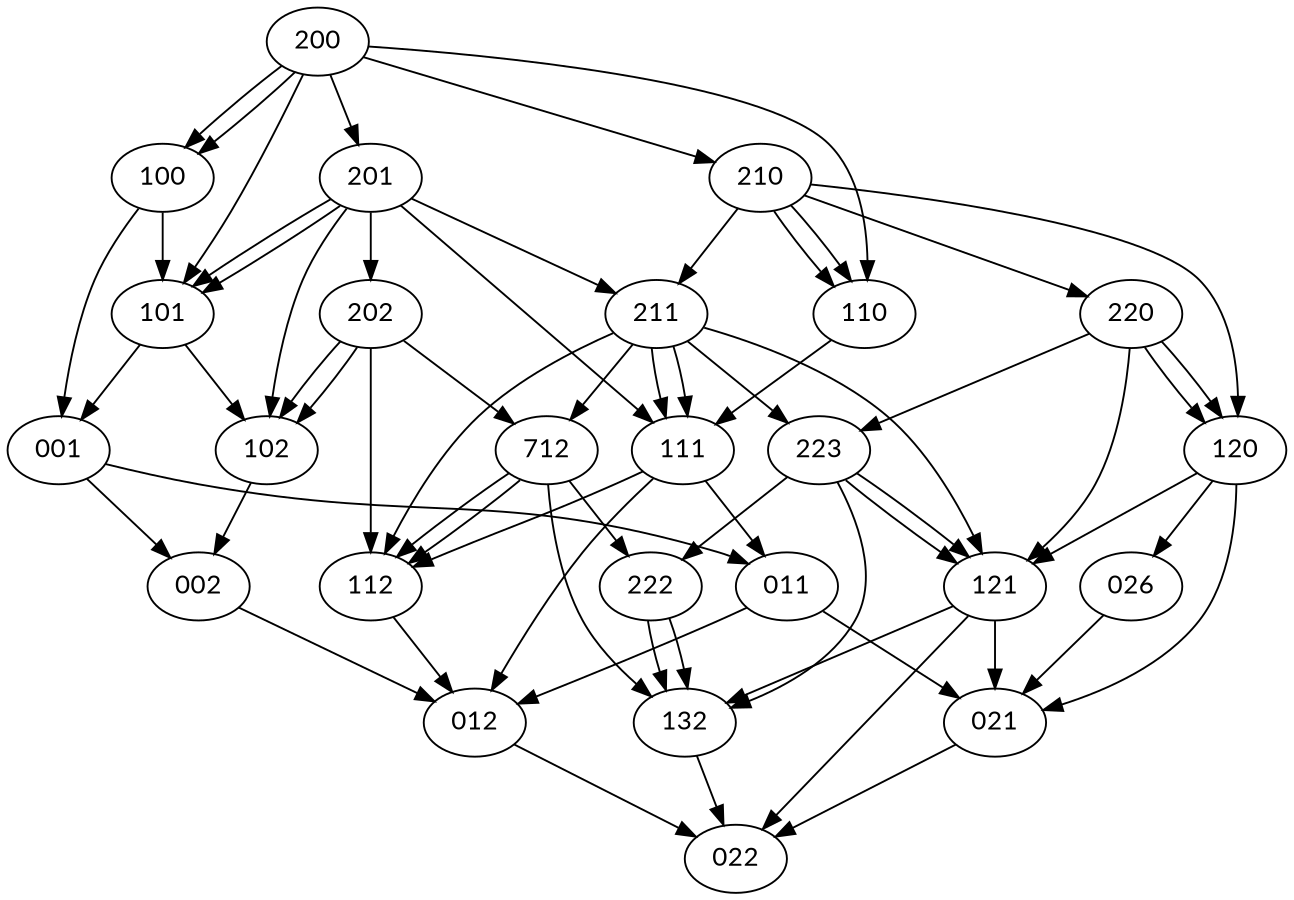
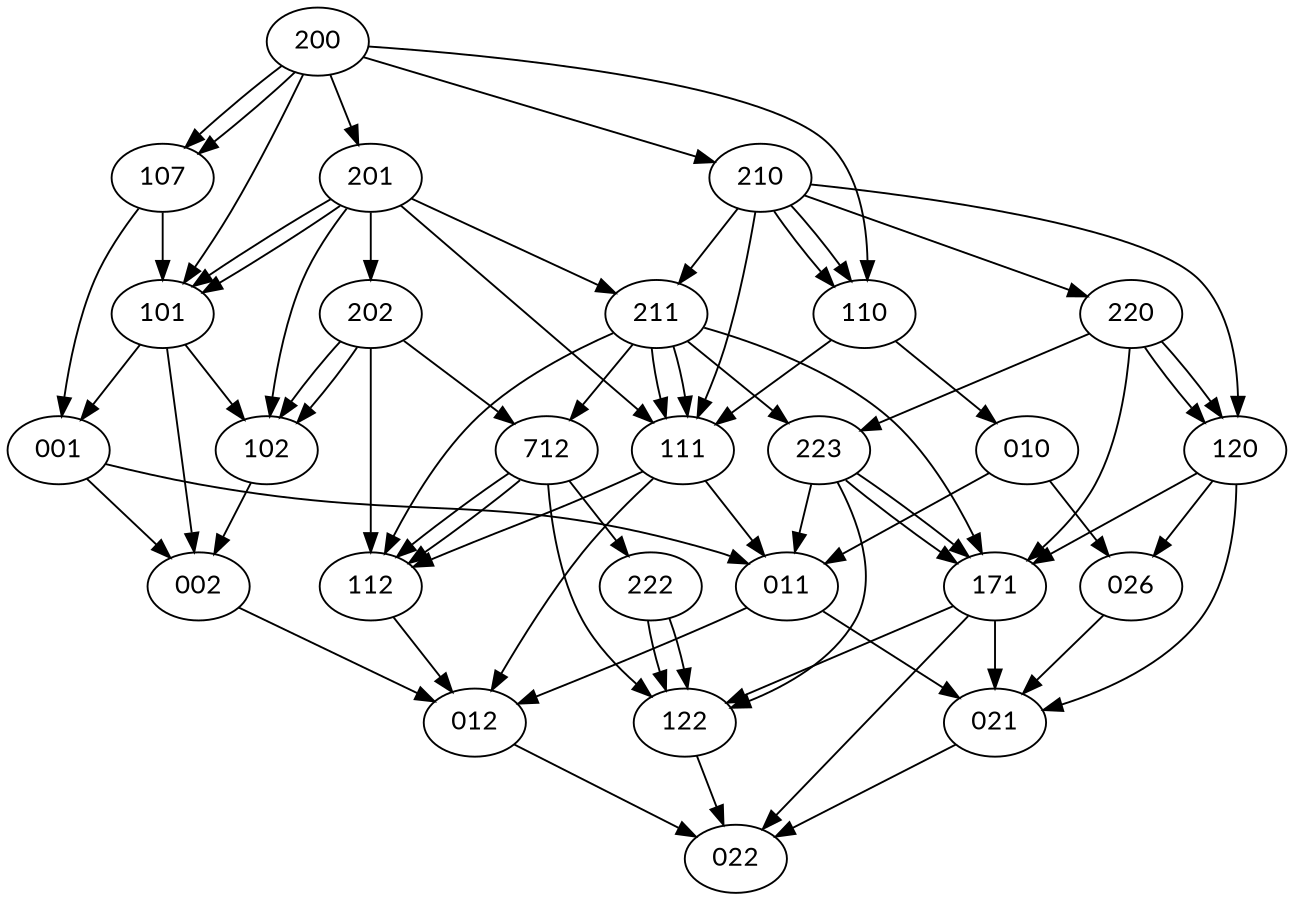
  digraph {
    fontname=Lato
    node [fontname=Lato]
    edge [fontname=Lato penwidth=1]
    n1 [label=001]
    n2 [label=002]
    n3 [label=011]
    n4 [label=012]
    n5 [label=021]
    n6 [label=022]
+   n7 [label=010]
    n8 [label=026]
-   n9 [label=100]
+   n9 [label=107]
    n10 [label=101]
    n11 [label=102]
    n12 [label=110]
    n13 [label=111]
    n14 [label=112]
    n15 [label=120]
-   n16 [label=121]
-   n17 [label=132]
+   n16 [label=171]
+   n17 [label=122]
    n18 [label=200]
    n19 [label=201]
    n20 [label=210]
    n21 [label=202]
    n22 [label=211]
    n23 [label=220]
    n24 [label=712]
    n25 [label=223]
    n26 [label=222]
    n1 -> n2
    n1 -> n3
    n2 -> n4
    n3 -> n4
    n3 -> n5
    n4 -> n6
    n5 -> n6
+   n7 -> n3
+   n7 -> n8
    n8 -> n5
    n9 -> n1
    n9 -> n10
    n10 -> n1
+   n10 -> n2
    n10 -> n11
    n11 -> n2
+   n12 -> n7
    n12 -> n13
    n13 -> n3
    n13 -> n4
    n13 -> n14
    n14 -> n4
    n15 -> n5
    n15 -> n8
    n15 -> n16
    n16 -> n5
    n16 -> n6
    n16 -> n17
    n17 -> n6
    n18 -> n9
    n18 -> n9
    n18 -> n10
    n18 -> n12
    n18 -> n19
    n18 -> n20
    n19 -> n10
    n19 -> n10
    n19 -> n11
    n19 -> n13
    n19 -> n21
    n19 -> n22
    n20 -> n12
    n20 -> n12
+   n20 -> n13
    n20 -> n15
    n20 -> n22
    n20 -> n23
    n21 -> n11
    n21 -> n11
    n21 -> n14
    n21 -> n24
    n22 -> n13
    n22 -> n13
    n22 -> n14
    n22 -> n16
    n22 -> n24
    n22 -> n25
    n23 -> n15
    n23 -> n15
    n23 -> n16
    n23 -> n25
    n24 -> n14
    n24 -> n14
    n24 -> n17
    n24 -> n26
    n25 -> n16
    n25 -> n16
    n25 -> n17
-   n25 -> n26
+   n25 -> n3
    n26 -> n17
    n26 -> n17
  }
